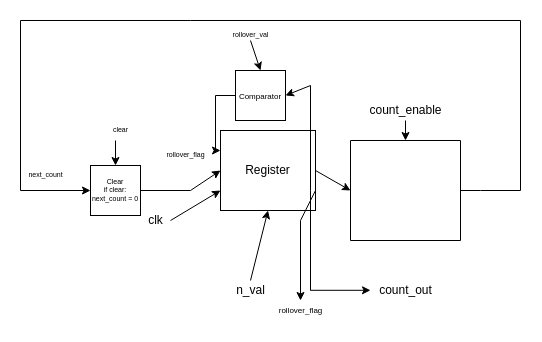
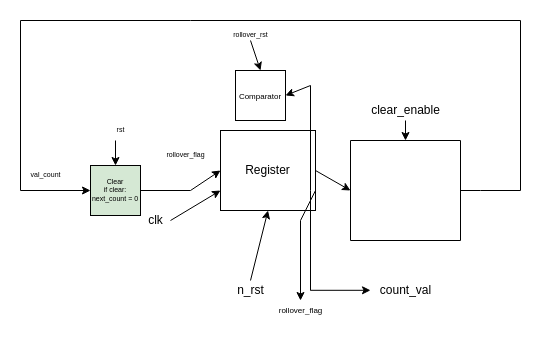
  <mxCell id="0" />
  <mxCell id="1" parent="0" />
  <mxCell id="2" value="" style="swimlane;startSize=0;" vertex="1" parent="1"><mxGeometry x="350" y="140" width="110" height="100" as="geometry" /></mxCell>
  <mxCell id="3" value="Register" style="rounded=0;whiteSpace=wrap;html=1;direction=south;" vertex="1" parent="1"><mxGeometry x="220" y="130" width="95" height="80" as="geometry" /></mxCell>
  <mxCell id="4" value="" style="endArrow=classic;html=1;rounded=0;entryX=0;entryY=0.5;entryDx=0;entryDy=0;exitX=0.5;exitY=0;exitDx=0;exitDy=0;" edge="1" parent="1" source="3" target="2"><mxGeometry width="50" height="50" relative="1" as="geometry"><mxPoint x="440" y="230" as="sourcePoint" /><mxPoint x="490" y="180" as="targetPoint" /></mxGeometry></mxCell>
  <mxCell id="5" value="" style="endArrow=classic;html=1;rounded=0;entryX=0.5;entryY=0;entryDx=0;entryDy=0;" edge="1" parent="1" target="2"><mxGeometry width="50" height="50" relative="1" as="geometry"><mxPoint x="405" y="120" as="sourcePoint" /><mxPoint x="490" y="180" as="targetPoint" /></mxGeometry></mxCell>
- <mxCell id="6" value="count_enable" style="text;html=1;align=center;verticalAlign=middle;resizable=0;points=[];autosize=1;strokeColor=none;fillColor=none;" vertex="1" parent="1"><mxGeometry x="360" y="100" width="90" height="20" as="geometry" /></mxCell>
+ <mxCell id="6" value="clear_enable" style="text;html=1;align=center;verticalAlign=middle;resizable=0;points=[];autosize=1;strokeColor=none;fillColor=none;" vertex="1" parent="1"><mxGeometry x="360" y="100" width="90" height="20" as="geometry" /></mxCell>
  <mxCell id="7" value="" style="endArrow=classic;html=1;rounded=0;entryX=0.75;entryY=1;entryDx=0;entryDy=0;" edge="1" parent="1" target="3"><mxGeometry width="50" height="50" relative="1" as="geometry"><mxPoint x="170" y="220" as="sourcePoint" /><mxPoint x="490" y="180" as="targetPoint" /></mxGeometry></mxCell>
  <mxCell id="8" value="&lt;div&gt;clk&lt;/div&gt;" style="text;html=1;align=center;verticalAlign=middle;resizable=0;points=[];autosize=1;strokeColor=none;fillColor=none;" vertex="1" parent="1"><mxGeometry x="140" y="210" width="30" height="20" as="geometry" /></mxCell>
  <mxCell id="9" value="" style="endArrow=none;html=1;rounded=0;exitX=1;exitY=0.5;exitDx=0;exitDy=0;" edge="1" parent="1" source="2"><mxGeometry width="50" height="50" relative="1" as="geometry"><mxPoint x="440" y="230" as="sourcePoint" /><mxPoint x="520" y="190" as="targetPoint" /><Array as="points"><mxPoint x="480" y="190" /></Array></mxGeometry></mxCell>
  <mxCell id="10" value="" style="endArrow=none;html=1;rounded=0;" edge="1" parent="1"><mxGeometry width="50" height="50" relative="1" as="geometry"><mxPoint x="520" y="20" as="sourcePoint" /><mxPoint x="520" y="190" as="targetPoint" /></mxGeometry></mxCell>
  <mxCell id="11" value="" style="endArrow=none;html=1;rounded=0;" edge="1" parent="1"><mxGeometry width="50" height="50" relative="1" as="geometry"><mxPoint x="190" y="20" as="sourcePoint" /><mxPoint x="520" y="20" as="targetPoint" /></mxGeometry></mxCell>
  <mxCell id="12" value="" style="endArrow=none;html=1;rounded=0;" edge="1" parent="1"><mxGeometry width="50" height="50" relative="1" as="geometry"><mxPoint x="20" y="20" as="sourcePoint" /><mxPoint x="20" y="190" as="targetPoint" /></mxGeometry></mxCell>
  <mxCell id="13" value="" style="endArrow=classic;html=1;rounded=0;entryX=0.5;entryY=1;entryDx=0;entryDy=0;" edge="1" parent="1" target="3"><mxGeometry width="50" height="50" relative="1" as="geometry"><mxPoint x="190" y="190" as="sourcePoint" /><mxPoint x="220" y="170" as="targetPoint" /></mxGeometry></mxCell>
  <mxCell id="14" value="" style="endArrow=classic;html=1;rounded=0;entryX=1;entryY=0.5;entryDx=0;entryDy=0;" edge="1" parent="1" target="3"><mxGeometry width="50" height="50" relative="1" as="geometry"><mxPoint x="250" y="280" as="sourcePoint" /><mxPoint x="490" y="180" as="targetPoint" /></mxGeometry></mxCell>
- <mxCell id="15" value="&lt;div&gt;n_val&lt;/div&gt;" style="text;html=1;align=center;verticalAlign=middle;resizable=0;points=[];autosize=1;strokeColor=none;fillColor=none;" vertex="1" parent="1"><mxGeometry x="230" y="280" width="40" height="20" as="geometry" /></mxCell>
+ <mxCell id="15" value="&lt;div&gt;n_rst&lt;/div&gt;" style="text;html=1;align=center;verticalAlign=middle;resizable=0;points=[];autosize=1;strokeColor=none;fillColor=none;" vertex="1" parent="1"><mxGeometry x="230" y="280" width="40" height="20" as="geometry" /></mxCell>
  <mxCell id="16" value="" style="endArrow=none;html=1;rounded=0;" edge="1" parent="1"><mxGeometry width="50" height="50" relative="1" as="geometry"><mxPoint x="310" y="190" as="sourcePoint" /><mxPoint x="310" y="290" as="targetPoint" /></mxGeometry></mxCell>
  <mxCell id="17" value="" style="endArrow=classic;html=1;rounded=0;" edge="1" parent="1"><mxGeometry width="50" height="50" relative="1" as="geometry"><mxPoint x="310" y="289.8" as="sourcePoint" /><mxPoint x="370" y="289.8" as="targetPoint" /></mxGeometry></mxCell>
- <mxCell id="18" value="&lt;div&gt;count_out&lt;/div&gt;" style="text;html=1;align=center;verticalAlign=middle;resizable=0;points=[];autosize=1;strokeColor=none;fillColor=none;" vertex="1" parent="1"><mxGeometry x="370" y="280" width="70" height="20" as="geometry" /></mxCell>
+ <mxCell id="18" value="&lt;div&gt;count_val&lt;/div&gt;" style="text;html=1;align=center;verticalAlign=middle;resizable=0;points=[];autosize=1;strokeColor=none;fillColor=none;" vertex="1" parent="1"><mxGeometry x="370" y="280" width="70" height="20" as="geometry" /></mxCell>
  <mxCell id="19" value="" style="endArrow=none;html=1;rounded=0;" edge="1" parent="1"><mxGeometry width="50" height="50" relative="1" as="geometry"><mxPoint x="140" y="190" as="sourcePoint" /><mxPoint x="190" y="190" as="targetPoint" /></mxGeometry></mxCell>
  <mxCell id="20" value="" style="endArrow=none;html=1;rounded=0;" edge="1" parent="1"><mxGeometry width="50" height="50" relative="1" as="geometry"><mxPoint x="20" y="20" as="sourcePoint" /><mxPoint x="190" y="20" as="targetPoint" /></mxGeometry></mxCell>
- <mxCell id="21" style="edgeStyle=orthogonalEdgeStyle;rounded=0;orthogonalLoop=1;jettySize=auto;html=1;exitX=0;exitY=0.5;exitDx=0;exitDy=0;entryX=0.25;entryY=1;entryDx=0;entryDy=0;fontSize=7;" edge="1" parent="1" source="22" target="3"><mxGeometry relative="1" as="geometry" /></mxCell>
  <mxCell id="22" value="&lt;font style=&quot;font-size: 8px&quot;&gt;Comparator&lt;/font&gt;" style="whiteSpace=wrap;html=1;aspect=fixed;" vertex="1" parent="1"><mxGeometry x="235" y="70" width="50" height="50" as="geometry" /></mxCell>
  <mxCell id="23" value="" style="endArrow=none;html=1;rounded=0;fontSize=7;" edge="1" parent="1"><mxGeometry width="50" height="50" relative="1" as="geometry"><mxPoint x="310" y="190" as="sourcePoint" /><mxPoint x="310" y="85" as="targetPoint" /></mxGeometry></mxCell>
  <mxCell id="24" value="" style="endArrow=classic;html=1;rounded=0;fontSize=7;entryX=1;entryY=0.5;entryDx=0;entryDy=0;" edge="1" parent="1" target="22"><mxGeometry width="50" height="50" relative="1" as="geometry"><mxPoint x="310" y="85" as="sourcePoint" /><mxPoint x="360" y="120" as="targetPoint" /></mxGeometry></mxCell>
  <mxCell id="25" value="" style="endArrow=classic;html=1;rounded=0;fontSize=7;entryX=0.5;entryY=0;entryDx=0;entryDy=0;" edge="1" parent="1" target="22"><mxGeometry width="50" height="50" relative="1" as="geometry"><mxPoint x="250" y="40" as="sourcePoint" /><mxPoint x="360" y="80" as="targetPoint" /></mxGeometry></mxCell>
- <mxCell id="26" value="rollover_val" style="text;html=1;align=center;verticalAlign=middle;resizable=0;points=[];autosize=1;strokeColor=none;fillColor=none;fontSize=7;" vertex="1" parent="1"><mxGeometry x="225" y="30" width="50" height="10" as="geometry" /></mxCell>
+ <mxCell id="26" value="rollover_rst" style="text;html=1;align=center;verticalAlign=middle;resizable=0;points=[];autosize=1;strokeColor=none;fillColor=none;fontSize=7;" vertex="1" parent="1"><mxGeometry x="225" y="30" width="50" height="10" as="geometry" /></mxCell>
  <mxCell id="27" value="rollover_flag" style="text;html=1;align=center;verticalAlign=middle;resizable=0;points=[];autosize=1;strokeColor=none;fillColor=none;fontSize=7;" vertex="1" parent="1"><mxGeometry x="160" y="150" width="50" height="10" as="geometry" /></mxCell>
- <mxCell id="28" value="&lt;div&gt;Clear&lt;/div&gt;&lt;div&gt;if clear:&lt;/div&gt;&lt;div&gt;&lt;span style=&quot;white-space: pre&quot;&gt;next_count = 0&lt;/span&gt;&lt;/div&gt;" style="whiteSpace=wrap;html=1;aspect=fixed;fontSize=7;" vertex="1" parent="1"><mxGeometry x="90" y="165" width="50" height="50" as="geometry" /></mxCell>
+ <mxCell id="28" value="&lt;div&gt;Clear&lt;/div&gt;&lt;div&gt;if clear:&lt;/div&gt;&lt;div&gt;&lt;span style=&quot;white-space: pre&quot;&gt;next_count = 0&lt;/span&gt;&lt;/div&gt;" style="whiteSpace=wrap;html=1;aspect=fixed;fontSize=7;fillColor=#d5e8d4;" vertex="1" parent="1"><mxGeometry x="90" y="165" width="50" height="50" as="geometry" /></mxCell>
  <mxCell id="29" value="" style="endArrow=classic;html=1;rounded=0;fontSize=7;entryX=0;entryY=0.5;entryDx=0;entryDy=0;" edge="1" parent="1" target="28"><mxGeometry width="50" height="50" relative="1" as="geometry"><mxPoint x="20" y="190" as="sourcePoint" /><mxPoint x="310" y="120" as="targetPoint" /></mxGeometry></mxCell>
- <mxCell id="30" value="next_count" style="text;html=1;align=center;verticalAlign=middle;resizable=0;points=[];autosize=1;strokeColor=none;fillColor=none;fontSize=7;" vertex="1" parent="1"><mxGeometry x="20" y="170" width="50" height="10" as="geometry" /></mxCell>
+ <mxCell id="30" value="val_count" style="text;html=1;align=center;verticalAlign=middle;resizable=0;points=[];autosize=1;strokeColor=none;fillColor=none;fontSize=7;" vertex="1" parent="1"><mxGeometry x="20" y="170" width="50" height="10" as="geometry" /></mxCell>
  <mxCell id="31" value="" style="endArrow=classic;html=1;rounded=0;fontSize=7;entryX=0.5;entryY=0;entryDx=0;entryDy=0;" edge="1" parent="1" target="28"><mxGeometry width="50" height="50" relative="1" as="geometry"><mxPoint x="115" y="140" as="sourcePoint" /><mxPoint x="310" y="130" as="targetPoint" /></mxGeometry></mxCell>
- <mxCell id="32" value="clear" style="text;html=1;align=center;verticalAlign=middle;resizable=0;points=[];autosize=1;strokeColor=none;fillColor=none;fontSize=7;" vertex="1" parent="1"><mxGeometry x="105" y="125" width="30" height="10" as="geometry" /></mxCell>
+ <mxCell id="32" value="rst" style="text;html=1;align=center;verticalAlign=middle;resizable=0;points=[];autosize=1;strokeColor=none;fillColor=none;fontSize=7;" vertex="1" parent="1"><mxGeometry x="105" y="125" width="30" height="10" as="geometry" /></mxCell>
  <mxCell id="33" value="" style="endArrow=classic;html=1;rounded=0;fontSize=8;" edge="1" parent="1"><mxGeometry width="50" height="50" relative="1" as="geometry"><mxPoint x="300" y="220" as="sourcePoint" /><mxPoint x="300" y="300" as="targetPoint" /></mxGeometry></mxCell>
  <mxCell id="34" value="" style="endArrow=none;html=1;rounded=0;fontSize=8;exitX=0.75;exitY=0;exitDx=0;exitDy=0;" edge="1" parent="1" source="3"><mxGeometry width="50" height="50" relative="1" as="geometry"><mxPoint x="260" y="180" as="sourcePoint" /><mxPoint x="300" y="220" as="targetPoint" /></mxGeometry></mxCell>
  <mxCell id="35" value="rollover_flag" style="text;html=1;align=center;verticalAlign=middle;resizable=0;points=[];autosize=1;strokeColor=none;fillColor=none;fontSize=8;" vertex="1" parent="1"><mxGeometry x="270" y="300" width="60" height="20" as="geometry" /></mxCell>
